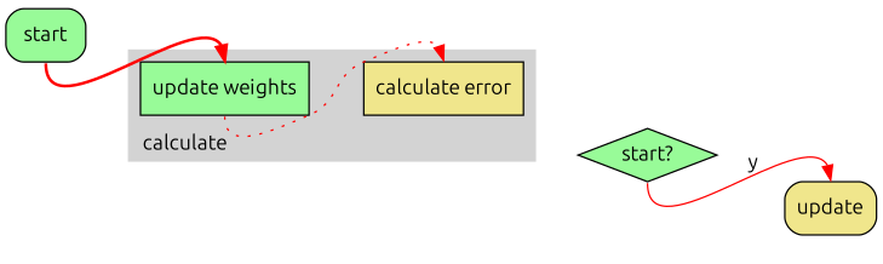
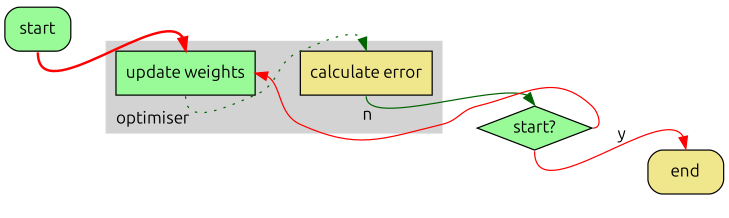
  digraph {
    fontname=Ubuntu
    rankdir=LR
    node [fillcolor=palegreen fontname=Ubuntu shape=box style=filled]
    edge [color=red fontname=Ubuntu headport=n style=solid tailport=s]
    n1 [label="update weights"]
    n2 [fillcolor=khaki label="calculate error"]
    n3 [label="start?" shape=diamond]
    start [style="rounded,filled"]
-   end [fillcolor=khaki style="rounded,filled" label=update]
+   end [fillcolor=khaki style="rounded,filled"]
    subgraph cluster_1 {
      color=lightgray
-     label=calculate
+     label=optimiser
      labeljust=l
      labelloc=b
      style=filled
      n1
      n2
    }
-   n1 -> n2 [style=dotted]
+   n1 -> n2 [color=darkgreen style=dotted]
+   n2 -> n3 [color=darkgreen]
+   n3 -> n1 [headport=e label=" n" tailport=e]
    n3 -> end [label=" y"]
    start -> n1 [style=bold]
  }
